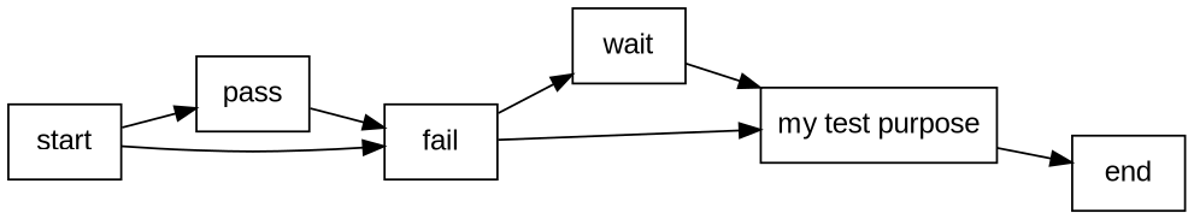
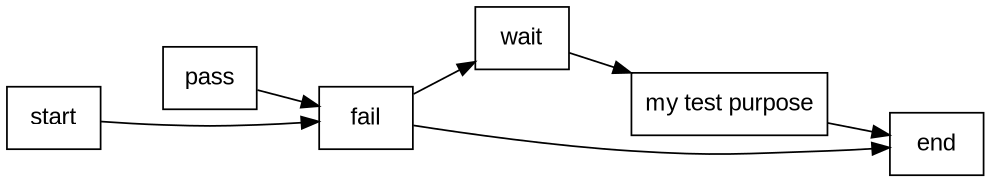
  digraph {
    rankdir=LR
    node [fontname=Arial shape=box]
    n1 [label=start]
    n2 [label=pass]
    n3 [label=fail]
    n4 [label=wait]
    n5 [label="my test purpose"]
    n6 [label=end]
-   n1 -> n2
    n1 -> n3
    n2 -> n3
    n3 -> n4
-   n3 -> n5
+   n3 -> n6
    n4 -> n5
    n5 -> n6
  }
